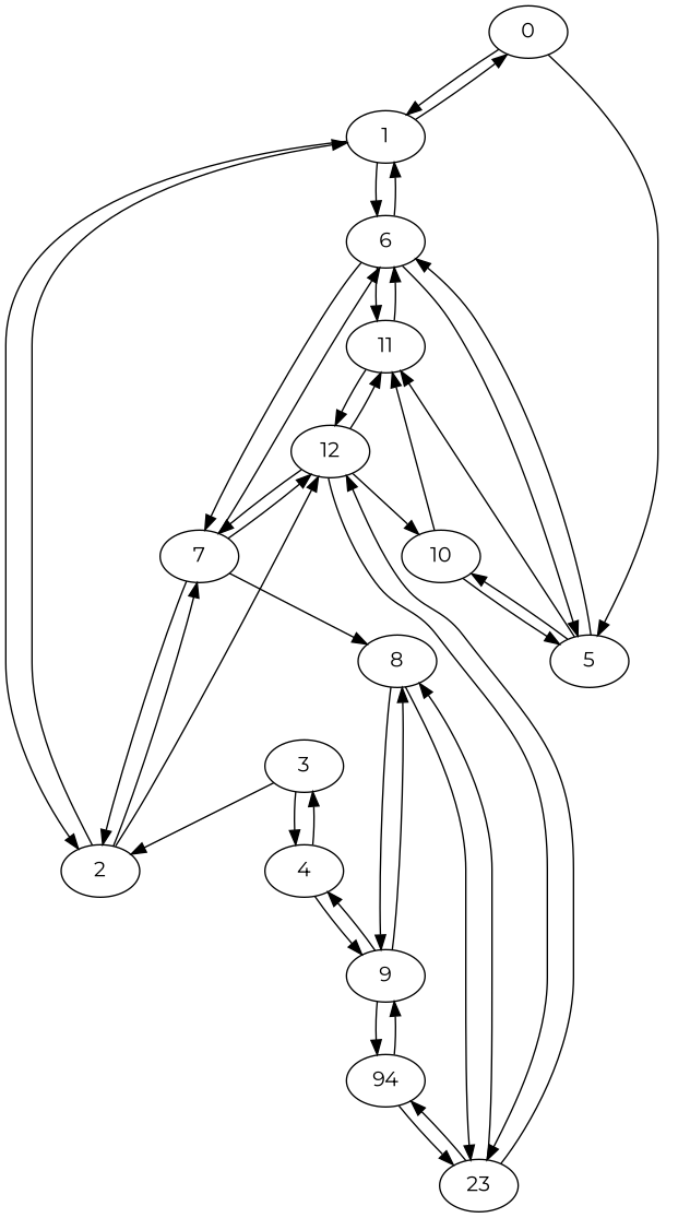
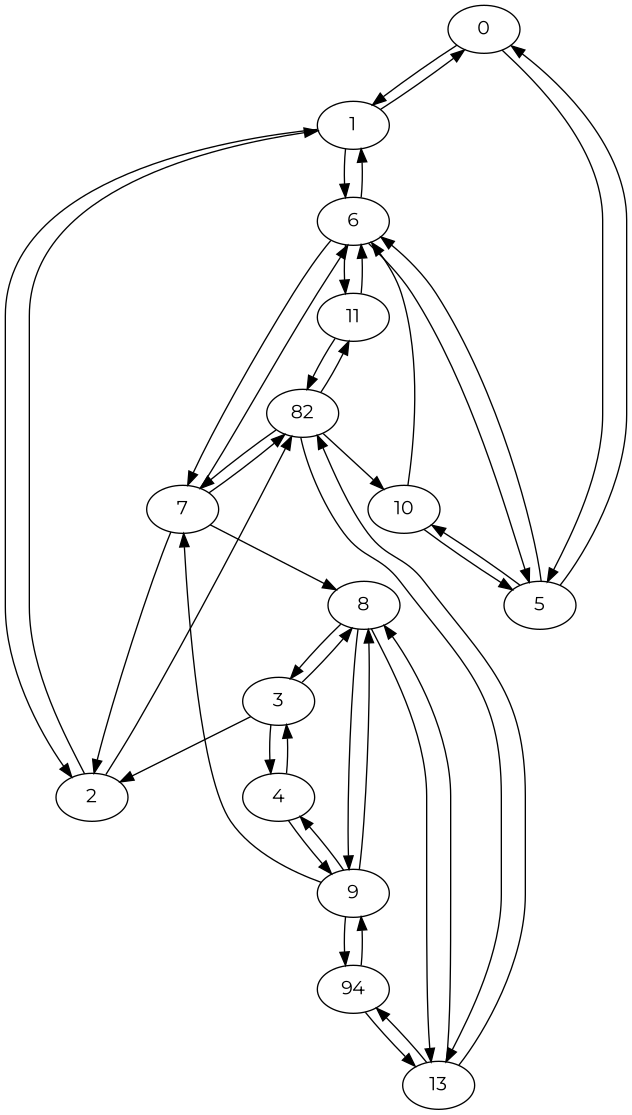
  digraph {
    fontname=Montserrat
    node [fontname=Montserrat]
    edge [fontname=Montserrat]
    0
    1
    5
    2
    6
    10
    7
-   12
+   12 [label=82]
    11
    3
    4
    8
    9
-   13 [label=23]
+   13
    n15 [label=94]
    0 -> 1
    0 -> 5
    1 -> 0
    1 -> 2
    1 -> 6
-   5 -> 11
+   5 -> 0
    5 -> 6
    5 -> 10
    2 -> 1
-   2 -> 7
+   9 -> 7
    2 -> 12
    6 -> 1
    6 -> 5
    6 -> 7
    6 -> 11
    10 -> 5
-   10 -> 11
+   10 -> 6
    7 -> 2
    7 -> 6
    7 -> 12
    7 -> 8
    12 -> 10
    12 -> 7
    12 -> 11
    12 -> 13
    11 -> 6
    11 -> 12
    3 -> 2
    3 -> 4
+   3 -> 8
    4 -> 3
    4 -> 9
+   8 -> 3
    8 -> 9
    8 -> 13
    9 -> 4
    9 -> 8
    9 -> n15
    13 -> 12
    13 -> 8
    13 -> n15
    n15 -> 9
    n15 -> 13
  }
